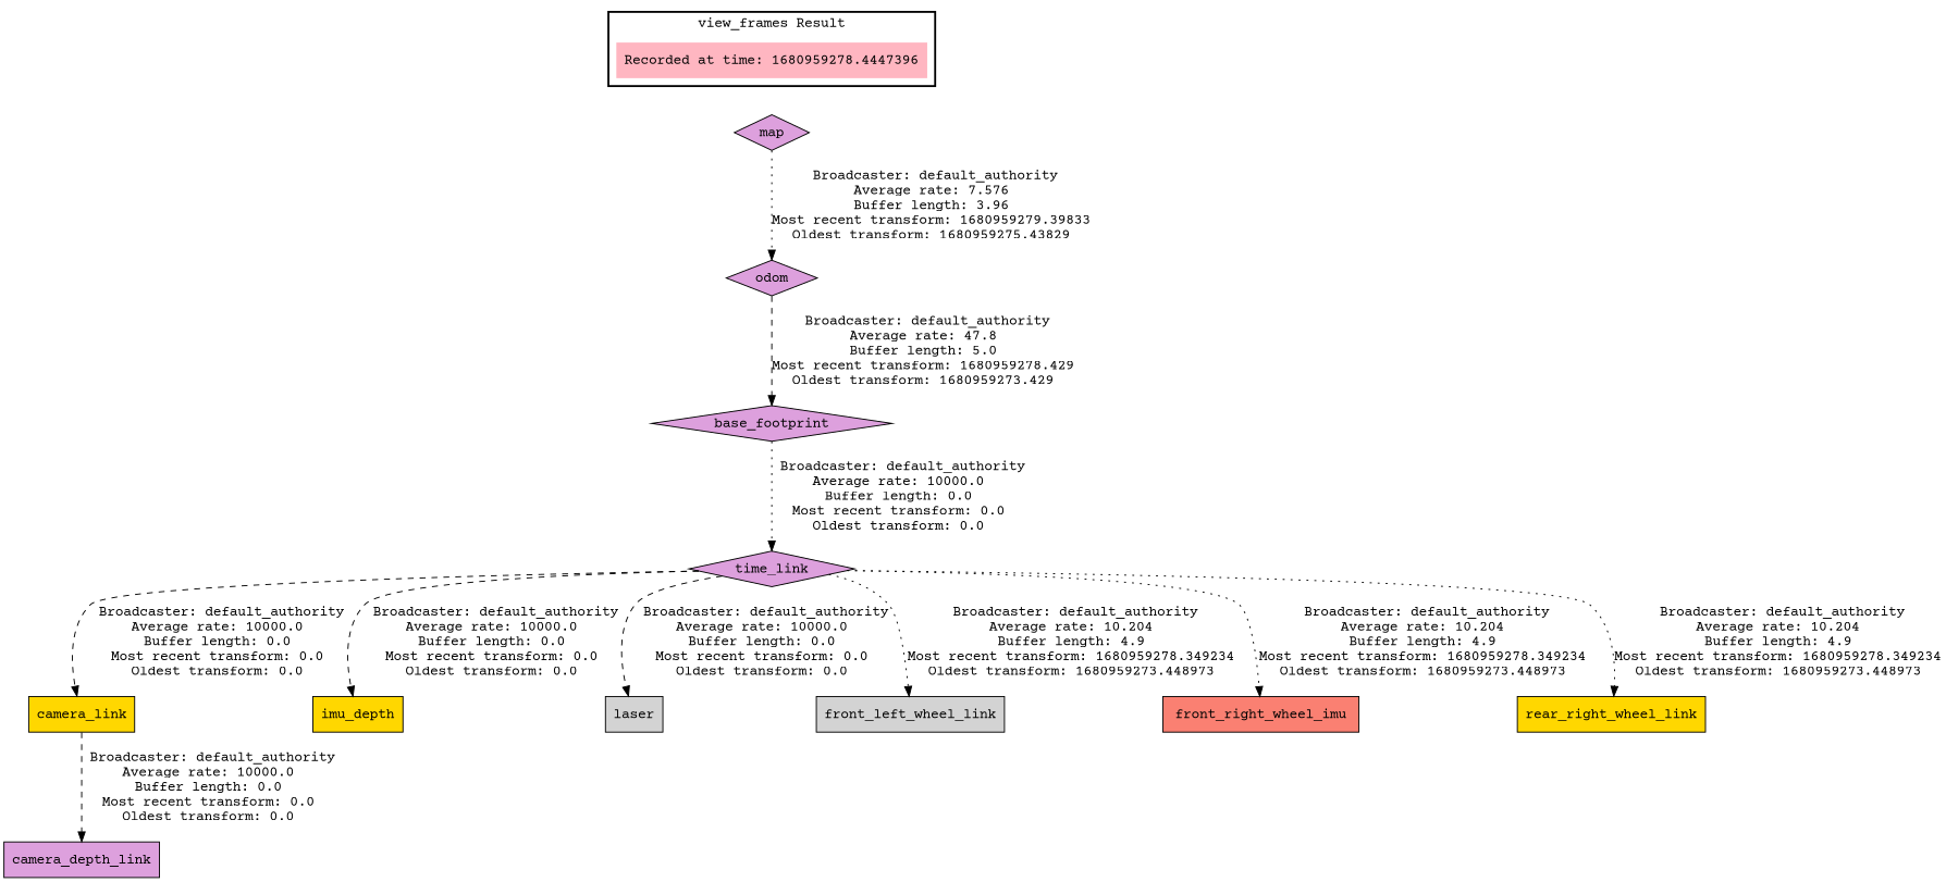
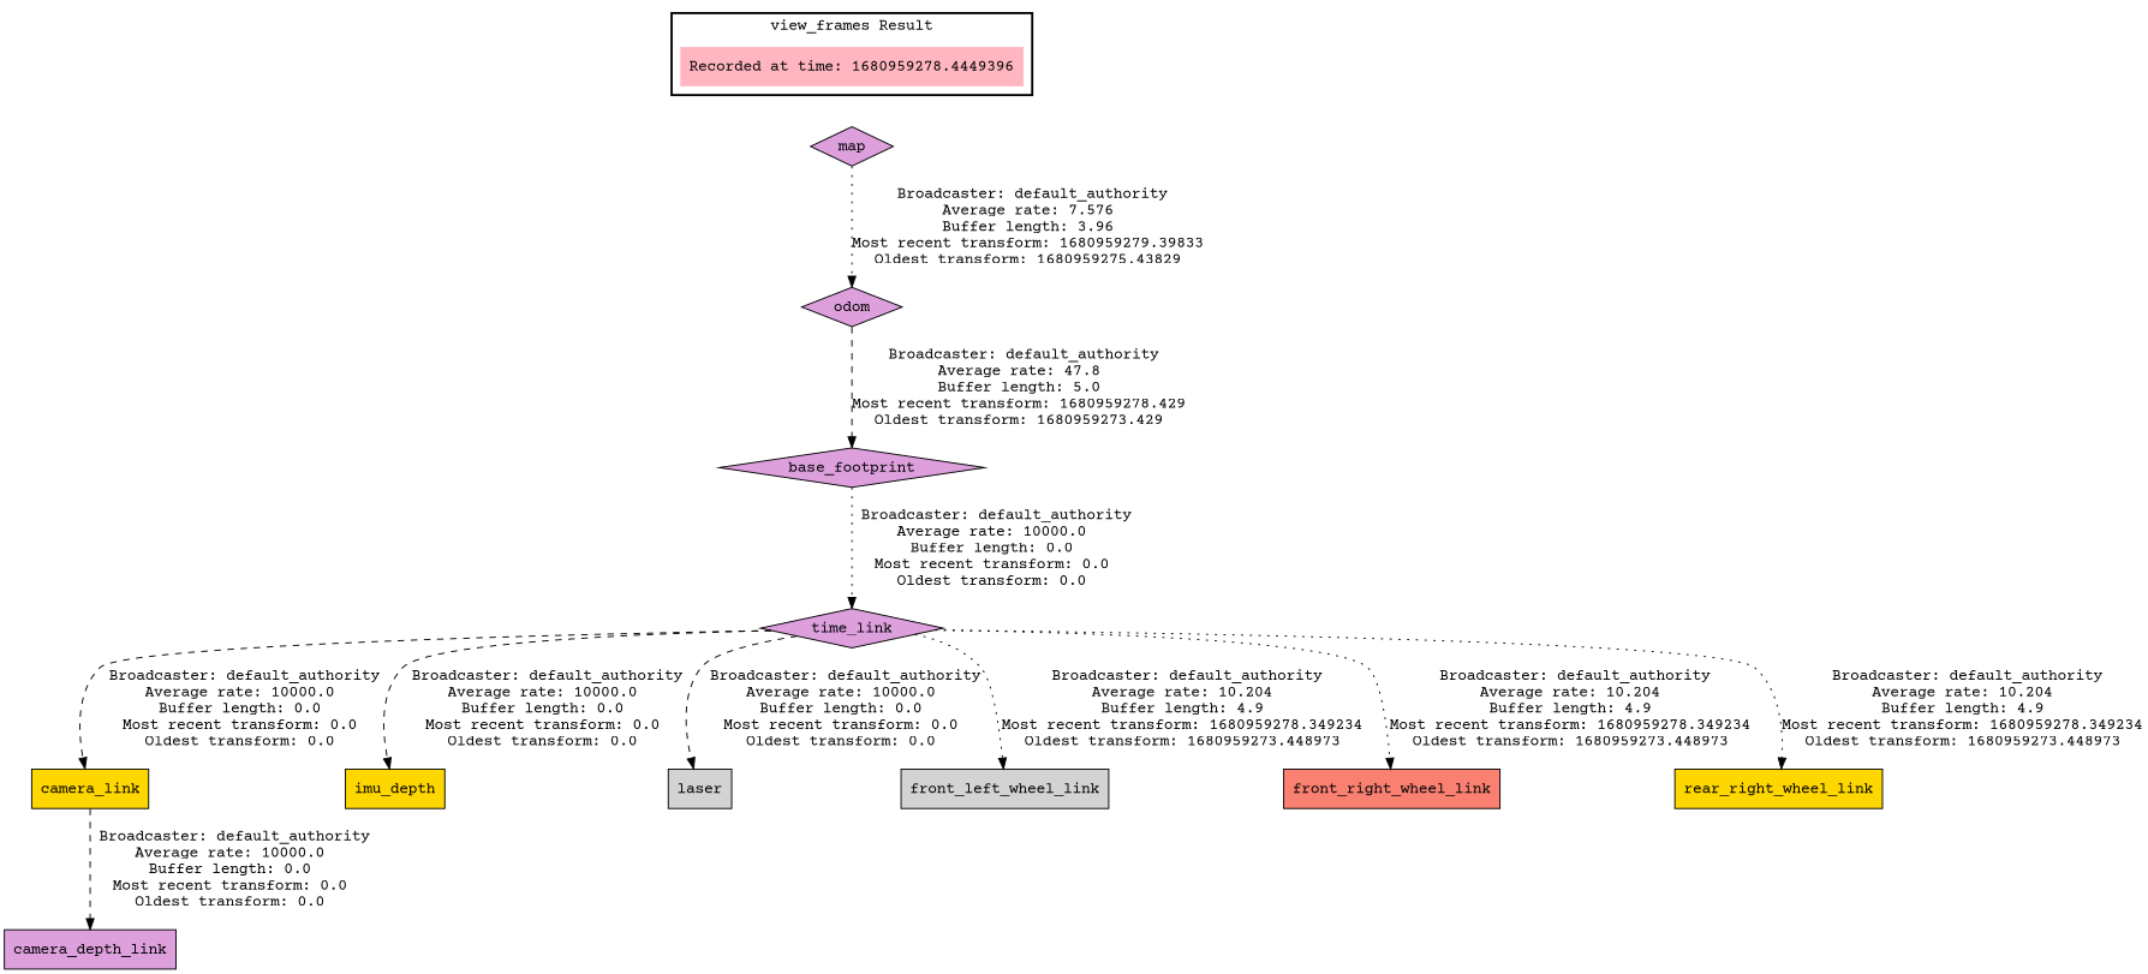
  digraph {
    fontname="Courier Prime"
    node [fillcolor=plum fontname="Courier Prime" shape=box style=filled]
    edge [fontname="Courier Prime" style=dotted]
-   "Recorded at time: 1680959278.4447396" [fillcolor=lightpink shape=plaintext]
+   "Recorded at time: 1680959278.4447396" [fillcolor=lightpink shape=plaintext label="Recorded at time: 1680959278.4449396"]
    map [shape=diamond]
    base_footprint [shape=diamond]
    n4 [label=time_link shape=diamond]
    camera_link [fillcolor=gold]
    n6 [fillcolor=gold label=imu_depth]
    laser [fillcolor=lightgrey]
    front_left_wheel_link [fillcolor=lightgrey]
-   front_right_wheel_link [fillcolor=salmon label=front_right_wheel_imu]
+   front_right_wheel_link [fillcolor=salmon]
    rear_right_wheel_link [fillcolor=gold]
    camera_depth_link
    odom [shape=diamond]
    subgraph cluster_1 {
      color=black
      label="view_frames Result"
      style=bold
      "Recorded at time: 1680959278.4447396"
    }
    "Recorded at time: 1680959278.4447396" -> map [style=invis]
    map -> odom [label=" Broadcaster: default_authority\nAverage rate: 7.576\nBuffer length: 3.96\nMost recent transform: 1680959279.39833\nOldest transform: 1680959275.43829\n"]
    base_footprint -> n4 [label=" Broadcaster: default_authority\nAverage rate: 10000.0\nBuffer length: 0.0\nMost recent transform: 0.0\nOldest transform: 0.0\n"]
    n4 -> camera_link [label=" Broadcaster: default_authority\nAverage rate: 10000.0\nBuffer length: 0.0\nMost recent transform: 0.0\nOldest transform: 0.0\n" style=dashed]
    n4 -> n6 [label=" Broadcaster: default_authority\nAverage rate: 10000.0\nBuffer length: 0.0\nMost recent transform: 0.0\nOldest transform: 0.0\n" style=dashed]
    n4 -> laser [label=" Broadcaster: default_authority\nAverage rate: 10000.0\nBuffer length: 0.0\nMost recent transform: 0.0\nOldest transform: 0.0\n" style=dashed]
    n4 -> front_left_wheel_link [label=" Broadcaster: default_authority\nAverage rate: 10.204\nBuffer length: 4.9\nMost recent transform: 1680959278.349234\nOldest transform: 1680959273.448973\n"]
    n4 -> front_right_wheel_link [label=" Broadcaster: default_authority\nAverage rate: 10.204\nBuffer length: 4.9\nMost recent transform: 1680959278.349234\nOldest transform: 1680959273.448973\n"]
    n4 -> rear_right_wheel_link [label=" Broadcaster: default_authority\nAverage rate: 10.204\nBuffer length: 4.9\nMost recent transform: 1680959278.349234\nOldest transform: 1680959273.448973\n"]
    camera_link -> camera_depth_link [label=" Broadcaster: default_authority\nAverage rate: 10000.0\nBuffer length: 0.0\nMost recent transform: 0.0\nOldest transform: 0.0\n" style=dashed]
    odom -> base_footprint [label=" Broadcaster: default_authority\nAverage rate: 47.8\nBuffer length: 5.0\nMost recent transform: 1680959278.429\nOldest transform: 1680959273.429\n" style=dashed]
  }
